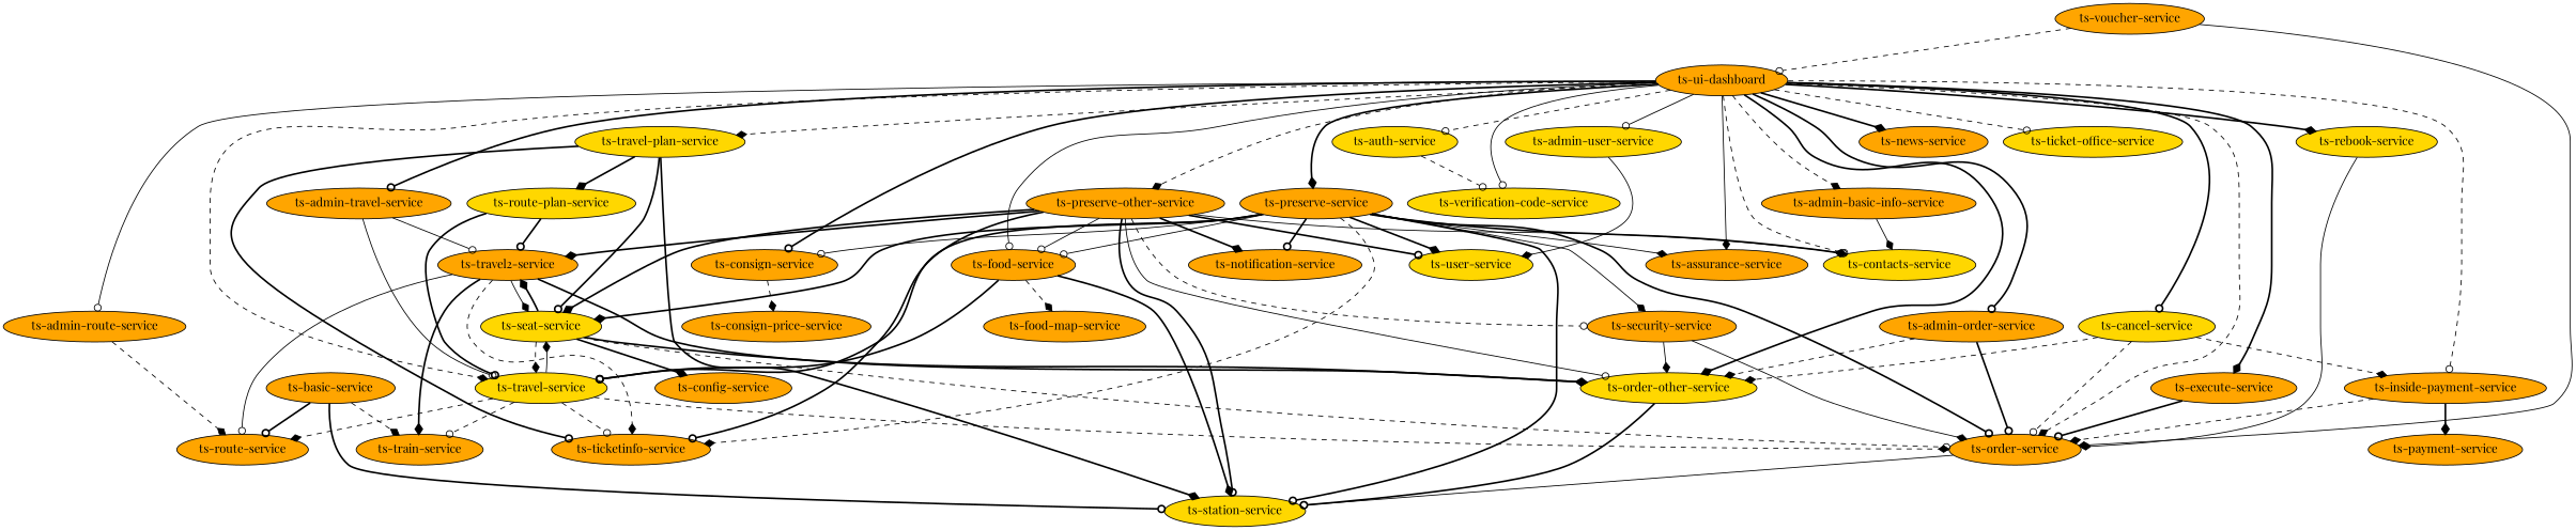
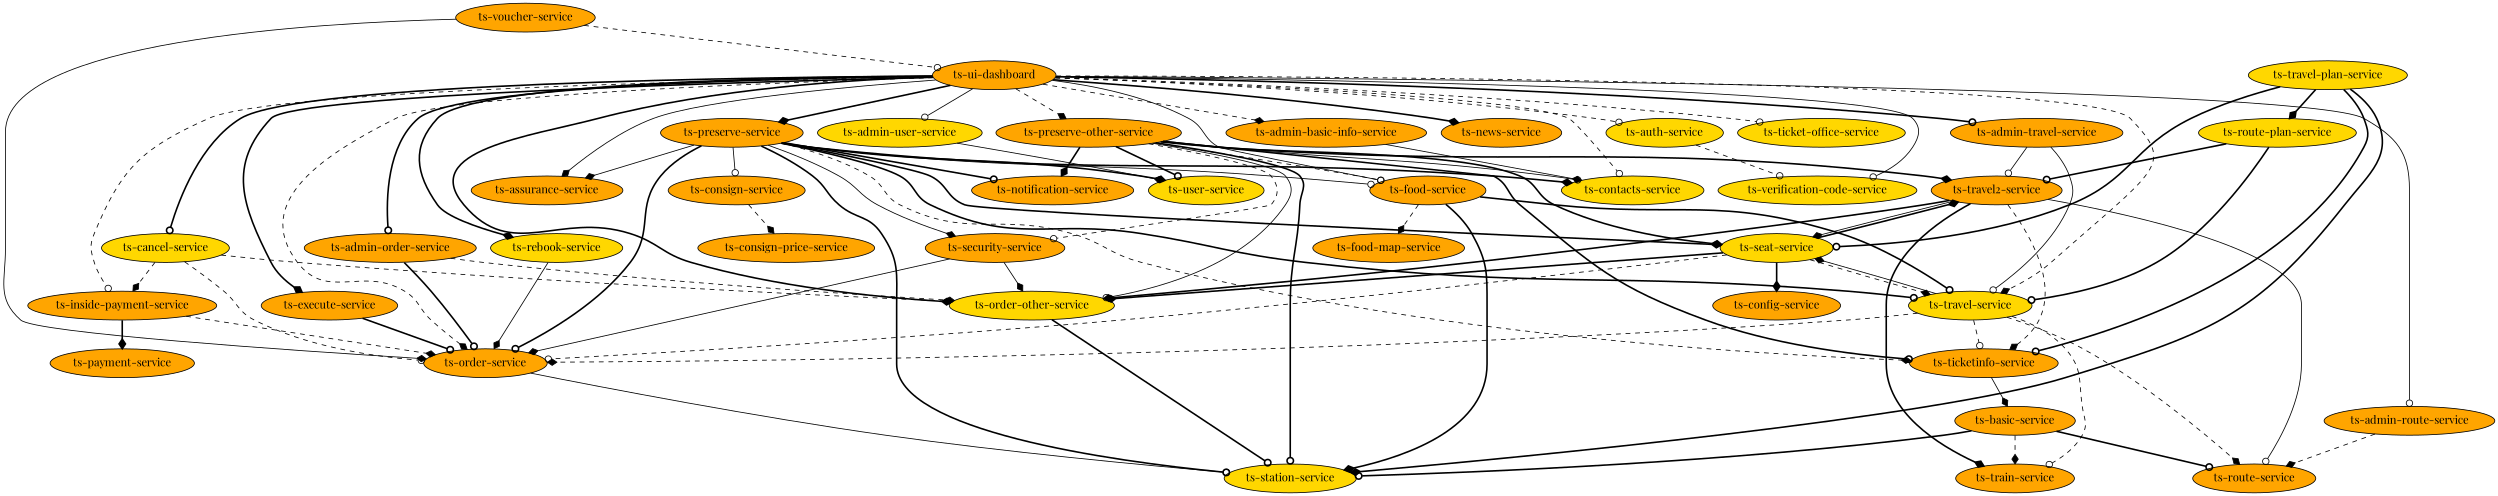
  strict digraph {
    fontname="Playfair Display"
    node [fillcolor=orange fontname="Playfair Display" style=filled]
    edge [arrowhead=diamond fontname="Playfair Display" style=bold]
    "ts-contacts-service" [fillcolor=gold]
    "ts-admin-basic-info-service"
    "ts-order-other-service" [fillcolor=gold]
    "ts-admin-order-service"
    "ts-order-service"
    "ts-station-service" [fillcolor=gold]
    "ts-admin-route-service"
    "ts-route-service"
    "ts-admin-travel-service"
    "ts-travel2-service"
    "ts-travel-service" [fillcolor=gold]
    "ts-train-service"
    "ts-seat-service" [fillcolor=gold]
    "ts-ticketinfo-service"
    "ts-config-service"
    "ts-basic-service"
    "ts-admin-user-service" [fillcolor=gold]
    "ts-user-service" [fillcolor=gold]
    "ts-auth-service" [fillcolor=gold]
    "ts-verification-code-service" [fillcolor=gold]
    "ts-cancel-service" [fillcolor=gold]
    "ts-inside-payment-service"
    "ts-payment-service"
    "ts-consign-service"
    "ts-consign-price-service"
    "ts-execute-service"
    "ts-food-service"
    "ts-food-map-service"
    "ts-preserve-other-service"
    "ts-notification-service"
    "ts-security-service"
    "ts-preserve-service"
    "ts-assurance-service"
    "ts-rebook-service" [fillcolor=gold]
    "ts-route-plan-service" [fillcolor=gold]
    "ts-travel-plan-service" [fillcolor=gold]
    "ts-ui-dashboard"
    "ts-news-service"
    "ts-ticket-office-service" [fillcolor=gold]
    "ts-voucher-service"
    "ts-admin-basic-info-service" -> "ts-contacts-service" [style=solid]
    "ts-order-other-service" -> "ts-station-service" [arrowhead=odot]
    "ts-admin-order-service" -> "ts-order-other-service" [style=dashed]
    "ts-admin-order-service" -> "ts-order-service" [arrowhead=odot]
    "ts-order-service" -> "ts-station-service" [arrowhead=odot style=solid]
    "ts-admin-route-service" -> "ts-route-service" [style=dashed]
    "ts-admin-travel-service" -> "ts-travel2-service" [arrowhead=odot style=solid]
    "ts-admin-travel-service" -> "ts-travel-service" [arrowhead=odot style=solid]
    "ts-travel2-service" -> "ts-order-other-service"
    "ts-travel2-service" -> "ts-route-service" [arrowhead=odot style=solid]
    "ts-travel2-service" -> "ts-train-service"
    "ts-travel2-service" -> "ts-seat-service" [style=solid]
    "ts-travel2-service" -> "ts-ticketinfo-service" [style=dashed]
    "ts-travel-service" -> "ts-order-service" [style=dashed]
    "ts-travel-service" -> "ts-route-service" [style=dashed]
    "ts-travel-service" -> "ts-train-service" [arrowhead=odot style=dashed]
    "ts-travel-service" -> "ts-seat-service" [style=solid]
    "ts-travel-service" -> "ts-ticketinfo-service" [arrowhead=odot style=dashed]
    "ts-seat-service" -> "ts-order-other-service"
    "ts-seat-service" -> "ts-order-service" [arrowhead=odot style=dashed]
    "ts-seat-service" -> "ts-travel2-service"
    "ts-seat-service" -> "ts-travel-service" [style=dashed]
    "ts-seat-service" -> "ts-config-service"
+   "ts-ticketinfo-service" -> "ts-basic-service" [style=solid]
    "ts-basic-service" -> "ts-station-service" [arrowhead=odot]
    "ts-basic-service" -> "ts-route-service" [arrowhead=odot]
    "ts-basic-service" -> "ts-train-service" [style=dashed]
    "ts-admin-user-service" -> "ts-user-service" [style=solid]
    "ts-auth-service" -> "ts-verification-code-service" [arrowhead=odot style=dashed]
    "ts-cancel-service" -> "ts-order-other-service" [style=dashed]
    "ts-cancel-service" -> "ts-order-service" [arrowhead=odot style=dashed]
    "ts-cancel-service" -> "ts-inside-payment-service" [style=dashed]
    "ts-inside-payment-service" -> "ts-order-service" [style=dashed]
    "ts-inside-payment-service" -> "ts-payment-service"
    "ts-consign-service" -> "ts-consign-price-service" [style=dashed]
    "ts-execute-service" -> "ts-order-service" [arrowhead=odot]
    "ts-food-service" -> "ts-station-service"
    "ts-food-service" -> "ts-travel-service" [arrowhead=odot]
    "ts-food-service" -> "ts-food-map-service" [style=dashed]
    "ts-preserve-other-service" -> "ts-contacts-service" [arrowhead=odot style=solid]
    "ts-preserve-other-service" -> "ts-order-other-service" [arrowhead=odot style=solid]
    "ts-preserve-other-service" -> "ts-station-service" [arrowhead=odot]
    "ts-preserve-other-service" -> "ts-travel2-service"
    "ts-preserve-other-service" -> "ts-seat-service"
    "ts-preserve-other-service" -> "ts-ticketinfo-service" [arrowhead=odot]
    "ts-preserve-other-service" -> "ts-user-service" [arrowhead=odot]
-   "ts-preserve-other-service" -> "ts-food-service" [arrowhead=odot style=solid]
+   "ts-preserve-other-service" -> "ts-food-service" [arrowhead=odot style=dashed]
    "ts-preserve-other-service" -> "ts-notification-service"
    "ts-preserve-other-service" -> "ts-security-service" [arrowhead=odot style=dashed]
    "ts-security-service" -> "ts-order-other-service" [style=solid]
    "ts-security-service" -> "ts-order-service" [style=solid]
    "ts-preserve-service" -> "ts-contacts-service"
    "ts-preserve-service" -> "ts-order-service" [arrowhead=odot]
    "ts-preserve-service" -> "ts-station-service" [arrowhead=odot]
    "ts-preserve-service" -> "ts-travel-service" [arrowhead=odot]
    "ts-preserve-service" -> "ts-seat-service"
    "ts-preserve-service" -> "ts-ticketinfo-service" [style=dashed]
    "ts-preserve-service" -> "ts-user-service"
    "ts-preserve-service" -> "ts-consign-service" [arrowhead=odot style=solid]
    "ts-preserve-service" -> "ts-food-service" [arrowhead=odot style=solid]
    "ts-preserve-service" -> "ts-notification-service" [arrowhead=odot]
    "ts-preserve-service" -> "ts-security-service" [style=solid]
    "ts-preserve-service" -> "ts-assurance-service" [style=solid]
    "ts-rebook-service" -> "ts-order-service" [style=solid]
    "ts-route-plan-service" -> "ts-travel2-service" [arrowhead=odot]
    "ts-route-plan-service" -> "ts-travel-service" [arrowhead=odot]
    "ts-travel-plan-service" -> "ts-station-service"
    "ts-travel-plan-service" -> "ts-seat-service" [arrowhead=odot]
    "ts-travel-plan-service" -> "ts-ticketinfo-service" [arrowhead=odot]
    "ts-travel-plan-service" -> "ts-route-plan-service"
    "ts-ui-dashboard" -> "ts-contacts-service" [arrowhead=odot style=dashed]
    "ts-ui-dashboard" -> "ts-admin-basic-info-service" [style=dashed]
    "ts-ui-dashboard" -> "ts-order-other-service"
    "ts-ui-dashboard" -> "ts-admin-order-service" [arrowhead=odot]
    "ts-ui-dashboard" -> "ts-order-service" [style=dashed]
    "ts-ui-dashboard" -> "ts-admin-route-service" [arrowhead=odot style=solid]
    "ts-ui-dashboard" -> "ts-admin-travel-service" [arrowhead=odot]
    "ts-ui-dashboard" -> "ts-travel-service" [style=dashed]
    "ts-ui-dashboard" -> "ts-admin-user-service" [arrowhead=odot style=solid]
    "ts-ui-dashboard" -> "ts-auth-service" [arrowhead=odot style=dashed]
    "ts-ui-dashboard" -> "ts-verification-code-service" [arrowhead=odot style=solid]
    "ts-ui-dashboard" -> "ts-cancel-service" [arrowhead=odot]
    "ts-ui-dashboard" -> "ts-inside-payment-service" [arrowhead=odot style=dashed]
-   "ts-ui-dashboard" -> "ts-consign-service" [arrowhead=odot]
    "ts-ui-dashboard" -> "ts-execute-service"
    "ts-ui-dashboard" -> "ts-food-service" [arrowhead=odot style=solid]
    "ts-ui-dashboard" -> "ts-preserve-other-service" [style=dashed]
    "ts-ui-dashboard" -> "ts-preserve-service"
    "ts-ui-dashboard" -> "ts-assurance-service" [style=solid]
    "ts-ui-dashboard" -> "ts-rebook-service"
-   "ts-ui-dashboard" -> "ts-travel-plan-service" [style=dashed]
    "ts-ui-dashboard" -> "ts-news-service"
    "ts-ui-dashboard" -> "ts-ticket-office-service" [arrowhead=odot style=dashed]
    "ts-voucher-service" -> "ts-order-service" [style=solid]
    "ts-voucher-service" -> "ts-ui-dashboard" [arrowhead=odot style=dashed]
  }
